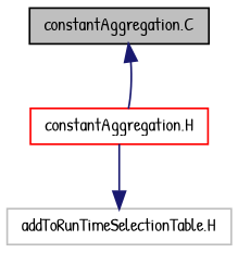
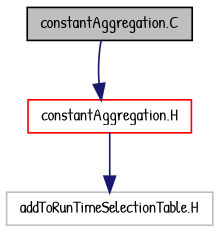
  digraph {
    fontname="Patrick Hand"
    node [fontname="Patrick Hand" fontsize=10 shape=record]
    edge [color=midnightblue fontname="Patrick Hand" fontsize=10 labelfontname=Helvetica labelfontsize=10 style=solid]
    n1 [color=black fillcolor=grey75 fontcolor=black height=0.2 label="constantAggregation.C" style=filled width=0.4]
    n2 [color=red height=0.2 label="constantAggregation.H" width=0.4]
    n3 [color=grey75 height=0.2 label="addToRunTimeSelectionTable.H" width=0.4]
-   n2 -> n1
+   n1 -> n2
    n2 -> n3
  }
